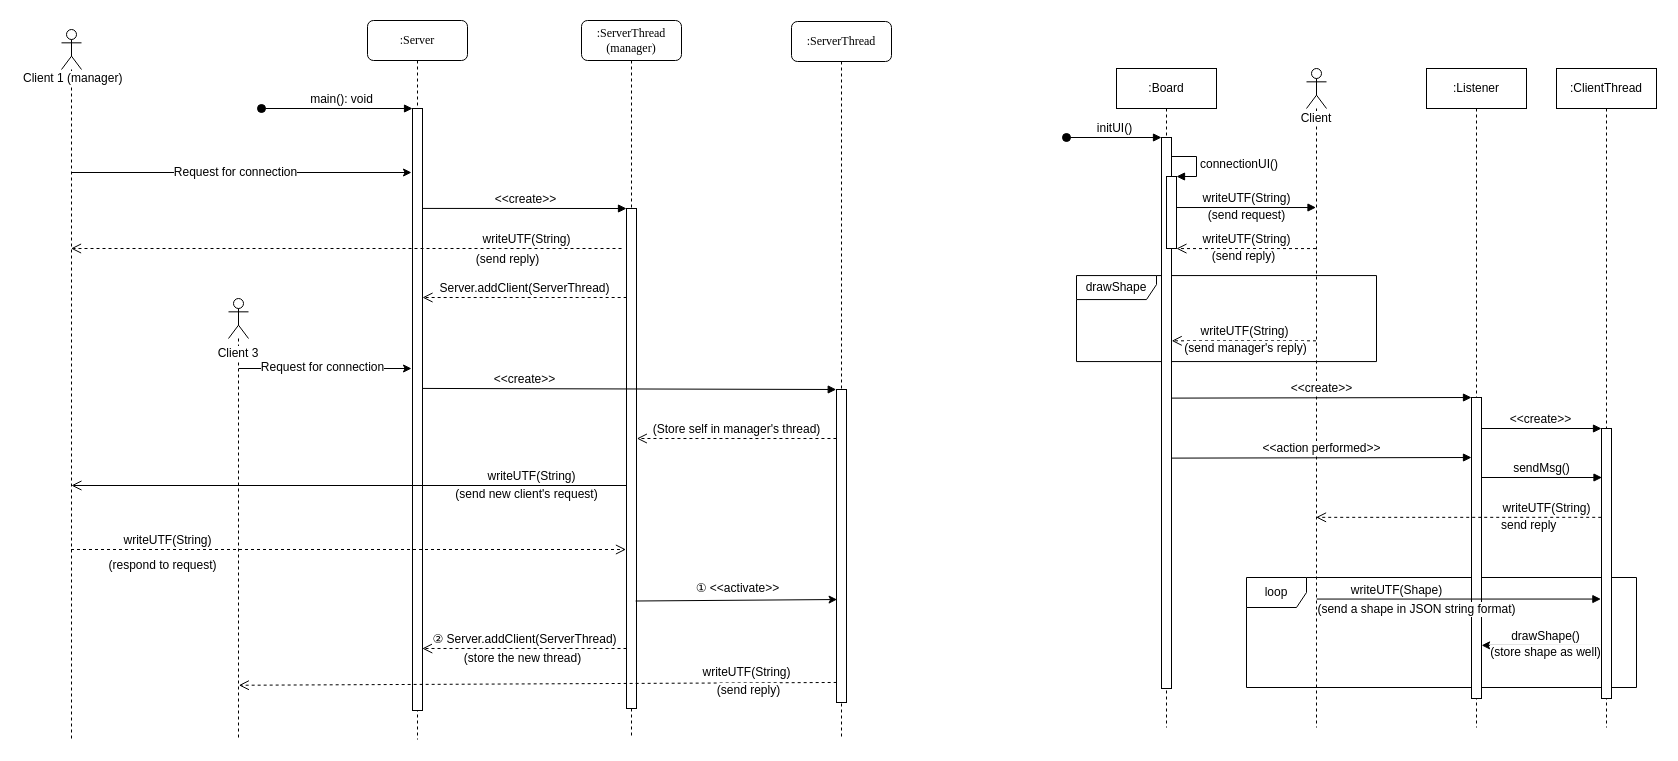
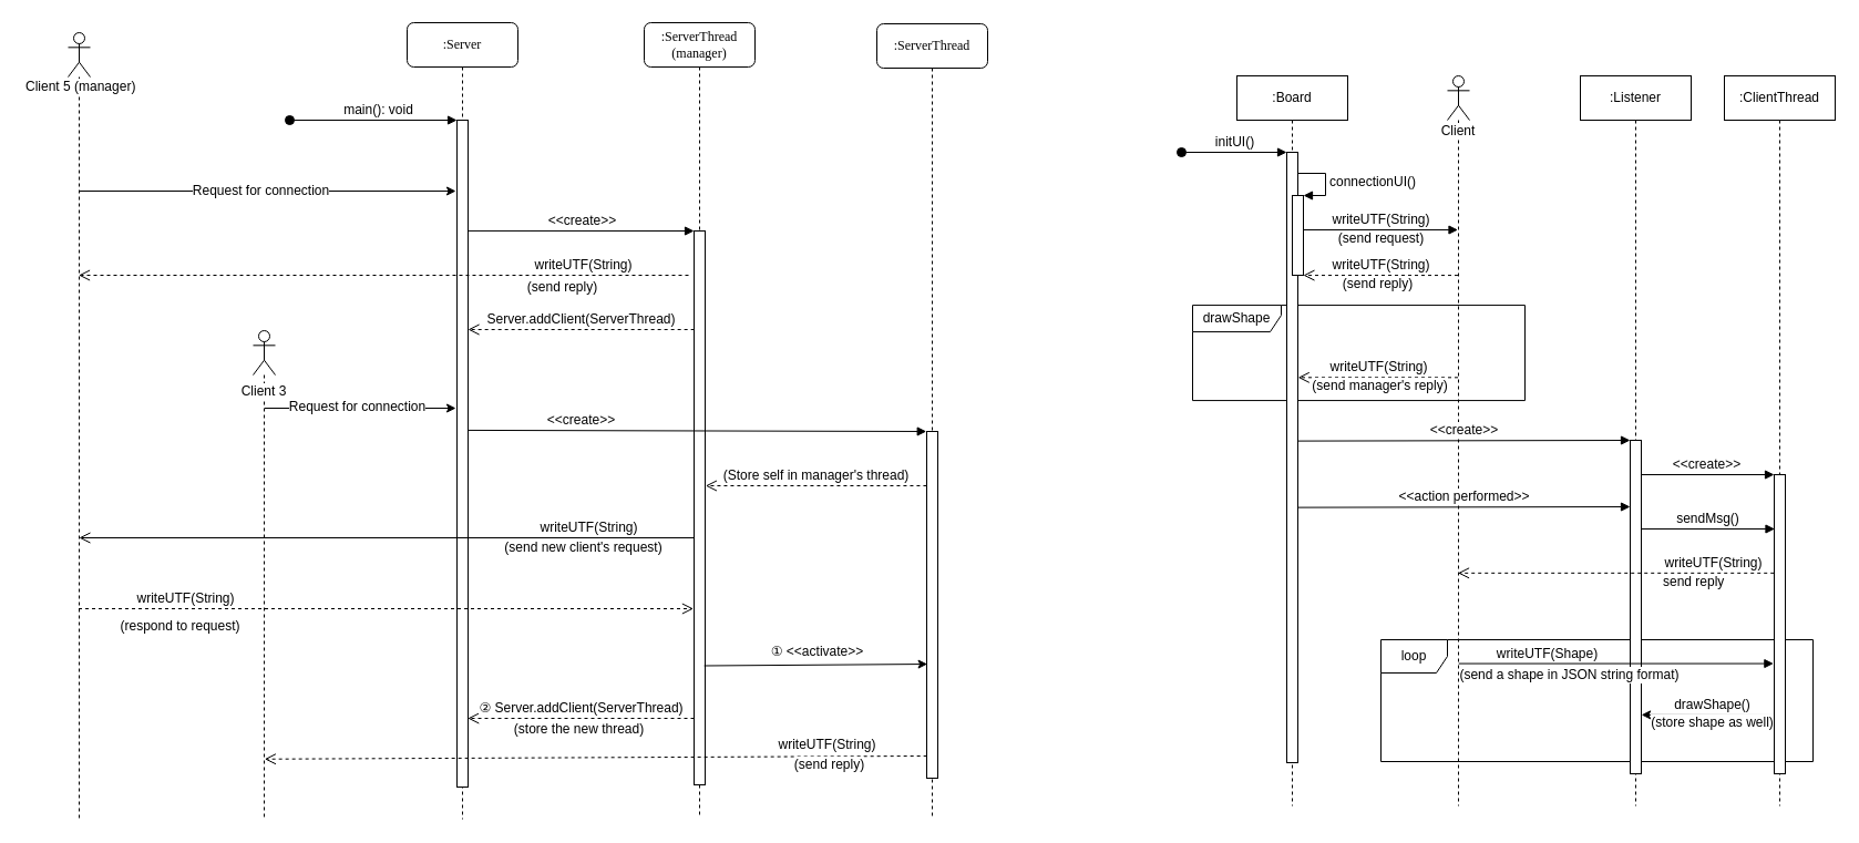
  <mxCell id="0" />
  <mxCell id="1" parent="0" />
  <mxCell id="2" value="loop" style="shape=umlFrame;whiteSpace=wrap;html=1;labelBackgroundColor=#ffffff;fontSize=12;align=center;" parent="1" vertex="1"><mxGeometry x="1246" y="577" width="390" height="110" as="geometry" /></mxCell>
  <mxCell id="3" value="drawShape" style="shape=umlFrame;whiteSpace=wrap;html=1;labelBackgroundColor=#ffffff;fontSize=12;align=center;width=80;height=24;" parent="1" vertex="1"><mxGeometry x="1076" y="275.071" width="300" height="86" as="geometry" /></mxCell>
  <mxCell id="4" value="" style="shape=umlLifeline;participant=umlActor;perimeter=lifelinePerimeter;whiteSpace=wrap;html=1;container=1;collapsible=0;recursiveResize=0;verticalAlign=top;spacingTop=36;labelBackgroundColor=#ffffff;outlineConnect=0;fontSize=12;align=center;" parent="1" vertex="1"><mxGeometry x="61" y="29" width="20" height="709" as="geometry" /></mxCell>
- <mxCell id="5" value="Client 1 (manager)" style="text;html=1;resizable=0;points=[];autosize=1;align=left;verticalAlign=top;spacingTop=-4;fontSize=12;labelBackgroundColor=#ffffff;" parent="1" vertex="1"><mxGeometry x="20.914" y="68" width="110" height="20" as="geometry" /></mxCell>
+ <mxCell id="5" value="Client 5 (manager)" style="text;html=1;resizable=0;points=[];autosize=1;align=left;verticalAlign=top;spacingTop=-4;fontSize=12;labelBackgroundColor=#ffffff;" parent="1" vertex="1"><mxGeometry x="20.914" y="68" width="110" height="20" as="geometry" /></mxCell>
  <mxCell id="6" value="" style="group" parent="1" vertex="1" connectable="0"><mxGeometry x="208" y="298" width="60" height="440" as="geometry" /></mxCell>
  <mxCell id="7" value="" style="shape=umlLifeline;participant=umlActor;perimeter=lifelinePerimeter;whiteSpace=wrap;html=1;container=1;collapsible=0;recursiveResize=0;verticalAlign=top;spacingTop=36;labelBackgroundColor=#ffffff;outlineConnect=0;fontSize=12;align=center;" parent="6" vertex="1"><mxGeometry x="20" width="20" height="440.0" as="geometry" /></mxCell>
  <mxCell id="8" value="Client 3" style="text;html=1;strokeColor=none;fillColor=none;align=center;verticalAlign=middle;whiteSpace=wrap;rounded=0;labelBackgroundColor=#ffffff;fontSize=12;" parent="6" vertex="1"><mxGeometry y="40.167" width="60" height="29.333" as="geometry" /></mxCell>
  <mxCell id="9" value=":Server" style="shape=umlLifeline;perimeter=lifelinePerimeter;whiteSpace=wrap;html=1;container=1;collapsible=0;recursiveResize=0;outlineConnect=0;rounded=1;shadow=0;comic=0;labelBackgroundColor=none;strokeColor=#000000;strokeWidth=1;fillColor=#FFFFFF;fontFamily=Verdana;fontSize=12;fontColor=#000000;align=center;" parent="1" vertex="1"><mxGeometry x="367" y="20" width="100" height="719" as="geometry" /></mxCell>
  <mxCell id="10" value="" style="html=1;points=[];perimeter=orthogonalPerimeter;fontSize=12;align=center;" parent="9" vertex="1"><mxGeometry x="45" y="88" width="10" height="602" as="geometry" /></mxCell>
  <mxCell id="11" value="" style="endArrow=classic;html=1;fontSize=12;" parent="1" source="4" edge="1"><mxGeometry width="50" height="50" relative="1" as="geometry"><mxPoint x="268.636" y="172.42" as="sourcePoint" /><mxPoint x="411" y="172" as="targetPoint" /></mxGeometry></mxCell>
  <mxCell id="12" value="Request for connection" style="text;html=1;resizable=0;points=[];align=center;verticalAlign=middle;labelBackgroundColor=#ffffff;fontSize=12;" parent="11" vertex="1" connectable="0"><mxGeometry x="-0.039" y="1" relative="1" as="geometry"><mxPoint as="offset" /></mxGeometry></mxCell>
  <mxCell id="13" value="" style="html=1;verticalAlign=bottom;startArrow=oval;endArrow=block;startSize=8;entryX=0.003;entryY=0;entryDx=0;entryDy=0;entryPerimeter=0;" parent="1" target="10" edge="1"><mxGeometry x="-0.021" y="11" relative="1" as="geometry"><mxPoint x="261" y="108" as="sourcePoint" /><mxPoint x="461" y="98" as="targetPoint" /><mxPoint as="offset" /></mxGeometry></mxCell>
  <mxCell id="14" value="main(): void" style="text;html=1;resizable=0;points=[];align=center;verticalAlign=middle;labelBackgroundColor=#ffffff;fontSize=12;" parent="13" vertex="1" connectable="0"><mxGeometry x="0.395" y="-1" relative="1" as="geometry"><mxPoint x="-25.5" y="-11" as="offset" /></mxGeometry></mxCell>
  <mxCell id="15" value=":ServerThread&lt;br&gt;(manager)" style="shape=umlLifeline;perimeter=lifelinePerimeter;whiteSpace=wrap;html=1;container=1;collapsible=0;recursiveResize=0;outlineConnect=0;rounded=1;shadow=0;comic=0;labelBackgroundColor=none;strokeColor=#000000;strokeWidth=1;fillColor=#FFFFFF;fontFamily=Verdana;fontSize=12;fontColor=#000000;align=center;" parent="1" vertex="1"><mxGeometry x="581" y="20" width="100" height="718" as="geometry" /></mxCell>
  <mxCell id="16" value="" style="html=1;points=[];perimeter=orthogonalPerimeter;labelBackgroundColor=#ffffff;fontSize=12;align=center;" parent="1" vertex="1"><mxGeometry x="626" y="208" width="10" height="500" as="geometry" /></mxCell>
  <mxCell id="17" value="&amp;lt;&amp;lt;create&amp;gt;&amp;gt;" style="html=1;verticalAlign=bottom;endArrow=block;entryX=0;entryY=0;fontSize=12;exitX=1.054;exitY=0.166;exitDx=0;exitDy=0;exitPerimeter=0;" parent="1" source="10" target="16" edge="1"><mxGeometry relative="1" as="geometry"><mxPoint x="461" y="207.732" as="sourcePoint" /></mxGeometry></mxCell>
  <mxCell id="18" value="writeUTF(String)" style="html=1;verticalAlign=bottom;endArrow=open;dashed=1;endSize=8;fontSize=12;" parent="1" target="4" edge="1"><mxGeometry x="-0.654" relative="1" as="geometry"><mxPoint x="621" y="248" as="sourcePoint" /><mxPoint x="101" y="248" as="targetPoint" /><mxPoint as="offset" /></mxGeometry></mxCell>
  <mxCell id="19" value="(send reply)" style="text;html=1;resizable=0;points=[];align=center;verticalAlign=middle;labelBackgroundColor=#ffffff;fontSize=12;" parent="18" vertex="1" connectable="0"><mxGeometry x="0.672" relative="1" as="geometry"><mxPoint x="345" y="10" as="offset" /></mxGeometry></mxCell>
  <mxCell id="20" value="Server.addClient(ServerThread)" style="html=1;verticalAlign=bottom;endArrow=open;dashed=1;endSize=8;fontSize=12;exitX=0.015;exitY=0.178;exitDx=0;exitDy=0;exitPerimeter=0;" parent="1" source="16" edge="1"><mxGeometry relative="1" as="geometry"><mxPoint x="621" y="298" as="sourcePoint" /><mxPoint x="422" y="297" as="targetPoint" /></mxGeometry></mxCell>
  <mxCell id="21" value="" style="endArrow=classic;html=1;fontSize=12;" parent="1" edge="1"><mxGeometry width="50" height="50" relative="1" as="geometry"><mxPoint x="238.342" y="368" as="sourcePoint" /><mxPoint x="411" y="368" as="targetPoint" /></mxGeometry></mxCell>
  <mxCell id="22" value="Request for connection" style="text;html=1;resizable=0;points=[];align=center;verticalAlign=middle;labelBackgroundColor=#ffffff;fontSize=12;" parent="21" vertex="1" connectable="0"><mxGeometry x="-0.039" y="1" relative="1" as="geometry"><mxPoint y="-1" as="offset" /></mxGeometry></mxCell>
  <mxCell id="23" value=":ServerThread" style="shape=umlLifeline;perimeter=lifelinePerimeter;whiteSpace=wrap;html=1;container=1;collapsible=0;recursiveResize=0;outlineConnect=0;rounded=1;shadow=0;comic=0;labelBackgroundColor=none;strokeColor=#000000;strokeWidth=1;fillColor=#FFFFFF;fontFamily=Verdana;fontSize=12;fontColor=#000000;align=center;" parent="1" vertex="1"><mxGeometry x="791" y="21" width="100" height="718" as="geometry" /></mxCell>
  <mxCell id="24" value="" style="html=1;points=[];perimeter=orthogonalPerimeter;labelBackgroundColor=#ffffff;fontSize=12;align=center;" parent="23" vertex="1"><mxGeometry x="45" y="368" width="10" height="313" as="geometry" /></mxCell>
  <mxCell id="25" value="&amp;lt;&amp;lt;create&amp;gt;&amp;gt;" style="html=1;verticalAlign=bottom;endArrow=block;fontSize=12;entryX=-0.027;entryY=0;entryDx=0;entryDy=0;entryPerimeter=0;exitX=0.972;exitY=0.465;exitDx=0;exitDy=0;exitPerimeter=0;" parent="1" source="10" target="24" edge="1"><mxGeometry x="-0.506" relative="1" as="geometry"><mxPoint x="431" y="388.232" as="sourcePoint" /><mxPoint x="831" y="389" as="targetPoint" /><mxPoint as="offset" /></mxGeometry></mxCell>
  <mxCell id="26" value="writeUTF(String)" style="html=1;verticalAlign=bottom;endArrow=open;endSize=8;fontSize=12;exitX=0.007;exitY=0.68;exitDx=0;exitDy=0;exitPerimeter=0;" parent="1" edge="1"><mxGeometry x="-0.657" relative="1" as="geometry"><mxPoint x="626.07" y="485" as="sourcePoint" /><mxPoint x="70.912" y="485" as="targetPoint" /><mxPoint as="offset" /></mxGeometry></mxCell>
  <mxCell id="27" value="(send new client's request)" style="text;html=1;resizable=0;points=[];align=center;verticalAlign=middle;labelBackgroundColor=#ffffff;fontSize=12;" parent="26" vertex="1" connectable="0"><mxGeometry x="0.672" relative="1" as="geometry"><mxPoint x="363.5" y="8" as="offset" /></mxGeometry></mxCell>
  <mxCell id="28" value="(Store self in manager's thread)" style="html=1;verticalAlign=bottom;endArrow=open;dashed=1;endSize=8;fontSize=12;exitX=-0.005;exitY=0.159;exitDx=0;exitDy=0;exitPerimeter=0;entryX=1.034;entryY=0.52;entryDx=0;entryDy=0;entryPerimeter=0;" parent="1" edge="1"><mxGeometry relative="1" as="geometry"><mxPoint x="835.95" y="438" as="sourcePoint" /><mxPoint x="636.34" y="438" as="targetPoint" /></mxGeometry></mxCell>
  <mxCell id="29" value="writeUTF(String)" style="html=1;verticalAlign=bottom;endArrow=open;dashed=1;endSize=8;fontSize=12;entryX=-0.051;entryY=0.682;entryDx=0;entryDy=0;entryPerimeter=0;" parent="1" source="4" target="16" edge="1"><mxGeometry x="-0.654" relative="1" as="geometry"><mxPoint x="70.786" y="552.5" as="sourcePoint" /><mxPoint x="625.41" y="552.5" as="targetPoint" /><mxPoint as="offset" /></mxGeometry></mxCell>
  <mxCell id="30" value="(respond to request)" style="text;html=1;resizable=0;points=[];align=center;verticalAlign=middle;labelBackgroundColor=#ffffff;fontSize=12;" parent="29" vertex="1" connectable="0"><mxGeometry x="0.672" relative="1" as="geometry"><mxPoint x="-373.5" y="15.5" as="offset" /></mxGeometry></mxCell>
  <mxCell id="31" value="" style="endArrow=classic;html=1;fontSize=12;exitX=0.914;exitY=0.785;exitDx=0;exitDy=0;exitPerimeter=0;entryX=0.057;entryY=0.671;entryDx=0;entryDy=0;entryPerimeter=0;" parent="1" source="16" target="24" edge="1"><mxGeometry width="50" height="50" relative="1" as="geometry"><mxPoint x="671" y="618" as="sourcePoint" /><mxPoint x="721" y="568" as="targetPoint" /></mxGeometry></mxCell>
  <mxCell id="32" value="① &amp;lt;&amp;lt;activate&amp;gt;&amp;gt;" style="text;html=1;resizable=0;points=[];align=center;verticalAlign=middle;labelBackgroundColor=#ffffff;fontSize=12;" parent="31" vertex="1" connectable="0"><mxGeometry x="-0.177" y="-1" relative="1" as="geometry"><mxPoint x="18" y="-13" as="offset" /></mxGeometry></mxCell>
  <mxCell id="33" value="② Server.addClient(ServerThread)" style="html=1;verticalAlign=bottom;endArrow=open;dashed=1;endSize=8;fontSize=12;entryX=0.971;entryY=0.897;entryDx=0;entryDy=0;entryPerimeter=0;" parent="1" target="10" edge="1"><mxGeometry relative="1" as="geometry"><mxPoint x="626" y="648" as="sourcePoint" /><mxPoint x="436" y="648" as="targetPoint" /></mxGeometry></mxCell>
  <mxCell id="34" value="(store the new thread)" style="text;html=1;resizable=0;points=[];align=center;verticalAlign=middle;labelBackgroundColor=#ffffff;fontSize=12;" parent="33" vertex="1" connectable="0"><mxGeometry x="0.097" y="-1" relative="1" as="geometry"><mxPoint x="7" y="11" as="offset" /></mxGeometry></mxCell>
  <mxCell id="35" value="writeUTF(String)" style="html=1;verticalAlign=bottom;endArrow=open;dashed=1;endSize=8;fontSize=12;exitX=0.016;exitY=0.936;exitDx=0;exitDy=0;exitPerimeter=0;entryX=0.517;entryY=0.879;entryDx=0;entryDy=0;entryPerimeter=0;" parent="1" source="24" target="7" edge="1"><mxGeometry x="-0.7" y="-1" relative="1" as="geometry"><mxPoint x="834.69" y="684.159" as="sourcePoint" /><mxPoint x="236" y="687" as="targetPoint" /><mxPoint as="offset" /></mxGeometry></mxCell>
  <mxCell id="36" value="(send reply)" style="text;html=1;resizable=0;points=[];align=center;verticalAlign=middle;labelBackgroundColor=#ffffff;fontSize=12;" parent="35" vertex="1" connectable="0"><mxGeometry x="0.672" relative="1" as="geometry"><mxPoint x="411" y="5" as="offset" /></mxGeometry></mxCell>
  <mxCell id="37" value=":Board" style="shape=umlLifeline;perimeter=lifelinePerimeter;whiteSpace=wrap;html=1;container=1;collapsible=0;recursiveResize=0;outlineConnect=0;labelBackgroundColor=#ffffff;fontSize=12;align=center;" parent="1" vertex="1"><mxGeometry x="1116" y="68" width="100" height="659" as="geometry" /></mxCell>
  <mxCell id="38" value="" style="html=1;points=[];perimeter=orthogonalPerimeter;labelBackgroundColor=#ffffff;fontSize=12;align=center;" parent="37" vertex="1"><mxGeometry x="45" y="69" width="10" height="551" as="geometry" /></mxCell>
  <mxCell id="39" value="initUI()" style="html=1;verticalAlign=bottom;startArrow=oval;endArrow=block;startSize=8;fontSize=12;" parent="37" target="38" edge="1"><mxGeometry relative="1" as="geometry"><mxPoint x="-50" y="69" as="sourcePoint" /></mxGeometry></mxCell>
  <mxCell id="40" value="" style="html=1;points=[];perimeter=orthogonalPerimeter;labelBackgroundColor=#ffffff;fontSize=12;align=center;" parent="37" vertex="1"><mxGeometry x="50" y="108" width="10" height="72" as="geometry" /></mxCell>
  <mxCell id="41" value="connectionUI()" style="edgeStyle=orthogonalEdgeStyle;html=1;align=left;spacingLeft=2;endArrow=block;rounded=0;entryX=1;entryY=0;fontSize=12;" parent="37" target="40" edge="1"><mxGeometry relative="1" as="geometry"><mxPoint x="55" y="88" as="sourcePoint" /><Array as="points"><mxPoint x="80" y="88" /></Array></mxGeometry></mxCell>
  <mxCell id="42" value=":Listener" style="shape=umlLifeline;perimeter=lifelinePerimeter;whiteSpace=wrap;html=1;container=1;collapsible=0;recursiveResize=0;outlineConnect=0;labelBackgroundColor=#ffffff;fontSize=12;align=center;" parent="1" vertex="1"><mxGeometry x="1426" y="68" width="100" height="659" as="geometry" /></mxCell>
  <mxCell id="43" value="" style="html=1;points=[];perimeter=orthogonalPerimeter;labelBackgroundColor=#ffffff;fontSize=12;align=center;" parent="42" vertex="1"><mxGeometry x="45" y="329" width="10" height="301" as="geometry" /></mxCell>
  <mxCell id="44" value=":ClientThread" style="shape=umlLifeline;perimeter=lifelinePerimeter;whiteSpace=wrap;html=1;container=1;collapsible=0;recursiveResize=0;outlineConnect=0;labelBackgroundColor=#ffffff;fontSize=12;align=center;" parent="1" vertex="1"><mxGeometry x="1556" y="68" width="100" height="659" as="geometry" /></mxCell>
  <mxCell id="45" value="" style="html=1;points=[];perimeter=orthogonalPerimeter;labelBackgroundColor=#ffffff;fontSize=12;align=center;" parent="44" vertex="1"><mxGeometry x="45" y="360" width="10" height="270" as="geometry" /></mxCell>
  <mxCell id="46" value="Client" style="shape=umlLifeline;participant=umlActor;perimeter=lifelinePerimeter;whiteSpace=wrap;html=1;container=1;collapsible=0;recursiveResize=0;verticalAlign=top;spacingTop=36;labelBackgroundColor=#ffffff;outlineConnect=0;fontSize=12;align=center;" parent="1" vertex="1"><mxGeometry x="1306" y="68" width="20" height="659" as="geometry" /></mxCell>
  <mxCell id="47" value="writeUTF(String)" style="html=1;verticalAlign=bottom;endArrow=block;fontSize=12;exitX=1.017;exitY=0.431;exitDx=0;exitDy=0;exitPerimeter=0;" parent="1" source="40" target="46" edge="1"><mxGeometry width="80" relative="1" as="geometry"><mxPoint x="1196" y="197.071" as="sourcePoint" /><mxPoint x="1316" y="207" as="targetPoint" /></mxGeometry></mxCell>
  <mxCell id="48" value="(send request)" style="text;html=1;resizable=0;points=[];align=center;verticalAlign=middle;labelBackgroundColor=#ffffff;fontSize=12;" parent="47" vertex="1" connectable="0"><mxGeometry x="0.323" y="-1" relative="1" as="geometry"><mxPoint x="-22.5" y="6" as="offset" /></mxGeometry></mxCell>
  <mxCell id="49" value="writeUTF(String)" style="html=1;verticalAlign=bottom;endArrow=open;dashed=1;endSize=8;fontSize=12;entryX=0.994;entryY=1.001;entryDx=0;entryDy=0;entryPerimeter=0;" parent="1" source="46" target="40" edge="1"><mxGeometry relative="1" as="geometry"><mxPoint x="1296" y="237.071" as="sourcePoint" /><mxPoint x="1216" y="237.071" as="targetPoint" /></mxGeometry></mxCell>
  <mxCell id="50" value="(send reply)" style="text;html=1;resizable=0;points=[];align=center;verticalAlign=middle;labelBackgroundColor=#ffffff;fontSize=12;" parent="49" vertex="1" connectable="0"><mxGeometry x="-0.056" y="1" relative="1" as="geometry"><mxPoint x="-7" y="6" as="offset" /></mxGeometry></mxCell>
  <mxCell id="51" value="writeUTF(String)" style="html=1;verticalAlign=bottom;endArrow=open;dashed=1;endSize=8;fontSize=12;entryX=1.018;entryY=0.369;entryDx=0;entryDy=0;entryPerimeter=0;" parent="1" source="46" target="38" edge="1"><mxGeometry relative="1" as="geometry"><mxPoint x="1276" y="417.071" as="sourcePoint" /><mxPoint x="1185.94" y="258.143" as="targetPoint" /></mxGeometry></mxCell>
  <mxCell id="52" value="(send manager's reply)" style="text;html=1;resizable=0;points=[];align=center;verticalAlign=middle;labelBackgroundColor=#ffffff;fontSize=12;" parent="51" vertex="1" connectable="0"><mxGeometry x="-0.056" y="1" relative="1" as="geometry"><mxPoint x="-3" y="6" as="offset" /></mxGeometry></mxCell>
  <mxCell id="53" value="&amp;lt;&amp;lt;create&amp;gt;&amp;gt;" style="html=1;verticalAlign=bottom;endArrow=block;entryX=0;entryY=0;fontSize=12;exitX=1.009;exitY=0.473;exitDx=0;exitDy=0;exitPerimeter=0;" parent="1" source="38" target="43" edge="1"><mxGeometry relative="1" as="geometry"><mxPoint x="1401" y="397.071" as="sourcePoint" /></mxGeometry></mxCell>
  <mxCell id="54" value="&amp;lt;&amp;lt;create&amp;gt;&amp;gt;" style="html=1;verticalAlign=bottom;endArrow=block;entryX=0.001;entryY=0;fontSize=12;exitX=0.947;exitY=0.103;exitDx=0;exitDy=0;exitPerimeter=0;entryDx=0;entryDy=0;entryPerimeter=0;" parent="1" source="43" target="45" edge="1"><mxGeometry relative="1" as="geometry"><mxPoint x="1480.69" y="407.569" as="sourcePoint" /><mxPoint x="1601" y="407.071" as="targetPoint" /></mxGeometry></mxCell>
  <mxCell id="55" value="writeUTF(Shape)" style="html=1;verticalAlign=bottom;endArrow=block;fontSize=12;entryX=-0.076;entryY=0.115;entryDx=0;entryDy=0;entryPerimeter=0;" parent="1" edge="1"><mxGeometry x="-0.44" width="80" relative="1" as="geometry"><mxPoint x="1316.224" y="598.55" as="sourcePoint" /><mxPoint x="1600.373" y="598.55" as="targetPoint" /><mxPoint as="offset" /></mxGeometry></mxCell>
  <mxCell id="56" value="(send a shape in JSON string format)" style="text;html=1;resizable=0;points=[];align=center;verticalAlign=middle;labelBackgroundColor=#ffffff;fontSize=12;" parent="55" vertex="1" connectable="0"><mxGeometry x="0.323" y="-1" relative="1" as="geometry"><mxPoint x="-88.5" y="9" as="offset" /></mxGeometry></mxCell>
  <mxCell id="57" value="" style="endArrow=classic;html=1;fontSize=12;exitX=0.002;exitY=0.287;exitDx=0;exitDy=0;exitPerimeter=0;entryX=0.998;entryY=0.36;entryDx=0;entryDy=0;entryPerimeter=0;" parent="1" edge="1"><mxGeometry width="50" height="50" relative="1" as="geometry"><mxPoint x="1601.153" y="644.99" as="sourcePoint" /><mxPoint x="1481.113" y="644.86" as="targetPoint" /></mxGeometry></mxCell>
  <mxCell id="58" value="drawShape()" style="text;html=1;resizable=0;points=[];align=center;verticalAlign=middle;labelBackgroundColor=#ffffff;fontSize=12;" parent="57" vertex="1" connectable="0"><mxGeometry x="0.049" relative="1" as="geometry"><mxPoint x="6" y="-9" as="offset" /></mxGeometry></mxCell>
  <mxCell id="59" value="(store shape as well)" style="text;html=1;resizable=0;points=[];align=center;verticalAlign=middle;labelBackgroundColor=#ffffff;fontSize=12;" parent="57" vertex="1" connectable="0"><mxGeometry x="-0.024" relative="1" as="geometry"><mxPoint x="2.5" y="7" as="offset" /></mxGeometry></mxCell>
  <mxCell id="60" value="&amp;lt;&amp;lt;action performed&amp;gt;&amp;gt;" style="html=1;verticalAlign=bottom;endArrow=block;entryX=0;entryY=0;fontSize=12;exitX=1.009;exitY=0.473;exitDx=0;exitDy=0;exitPerimeter=0;" parent="1" edge="1"><mxGeometry relative="1" as="geometry"><mxPoint x="1171.09" y="457.623" as="sourcePoint" /><mxPoint x="1471" y="457" as="targetPoint" /></mxGeometry></mxCell>
  <mxCell id="61" value="sendMsg()" style="html=1;verticalAlign=bottom;endArrow=block;entryX=0.001;entryY=0;fontSize=12;exitX=0.947;exitY=0.103;exitDx=0;exitDy=0;exitPerimeter=0;entryDx=0;entryDy=0;entryPerimeter=0;" parent="1" edge="1"><mxGeometry relative="1" as="geometry"><mxPoint x="1480.97" y="477.003" as="sourcePoint" /><mxPoint x="1601.51" y="477" as="targetPoint" /></mxGeometry></mxCell>
  <mxCell id="62" value="writeUTF(String)" style="html=1;verticalAlign=bottom;endArrow=open;dashed=1;endSize=8;fontSize=12;exitX=-0.029;exitY=0.329;exitDx=0;exitDy=0;exitPerimeter=0;" parent="1" source="45" target="46" edge="1"><mxGeometry x="-0.615" relative="1" as="geometry"><mxPoint x="1596" y="517" as="sourcePoint" /><mxPoint x="1516" y="517" as="targetPoint" /><mxPoint as="offset" /></mxGeometry></mxCell>
  <mxCell id="63" value="send reply" style="text;html=1;resizable=0;points=[];autosize=1;align=left;verticalAlign=top;spacingTop=-4;fontSize=12;" parent="1" vertex="1"><mxGeometry x="1499" y="515" width="90" height="20" as="geometry" /></mxCell>
